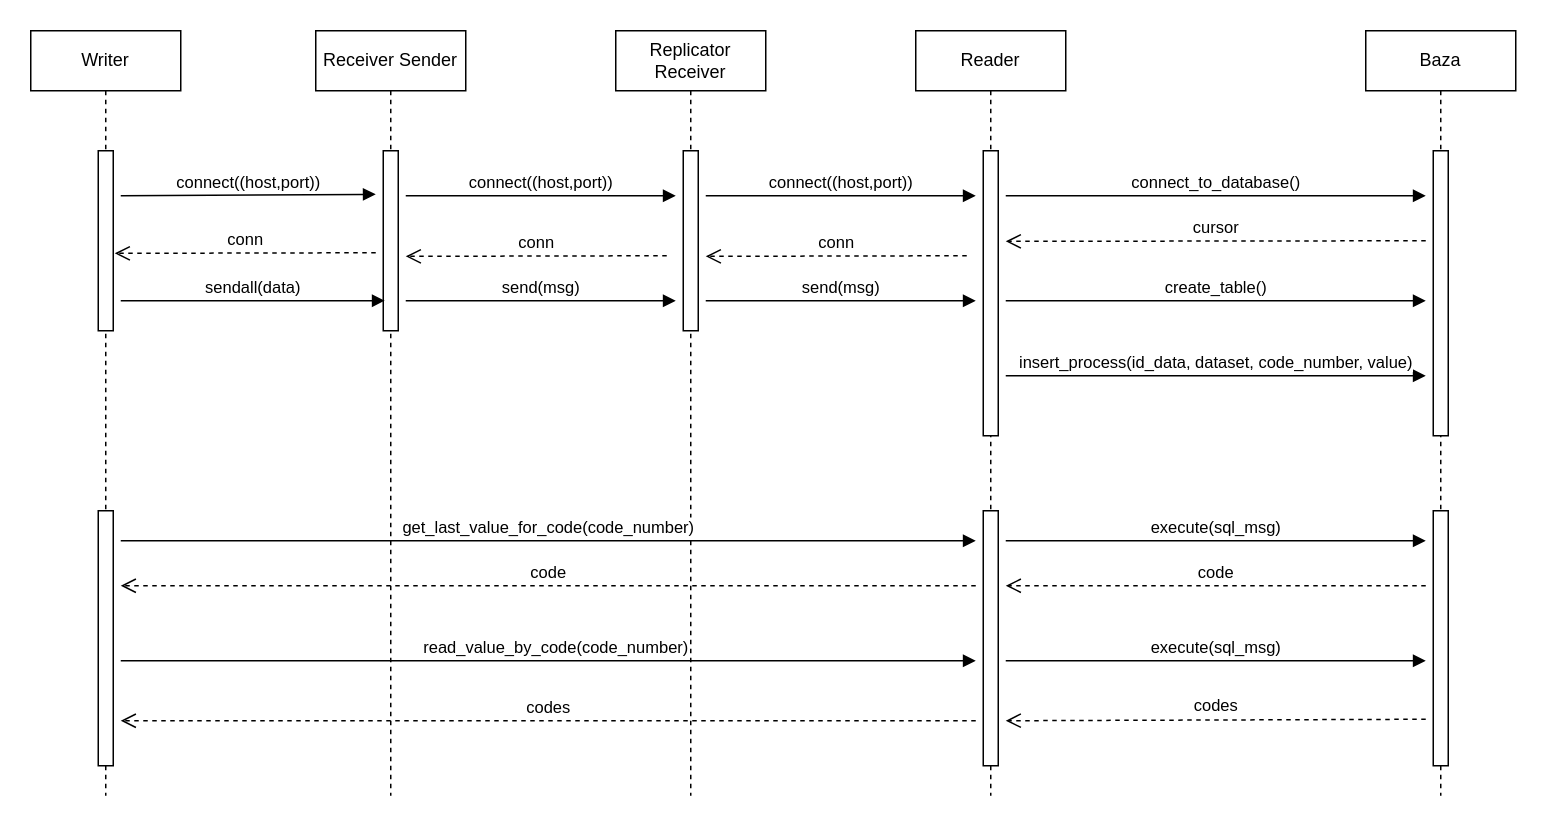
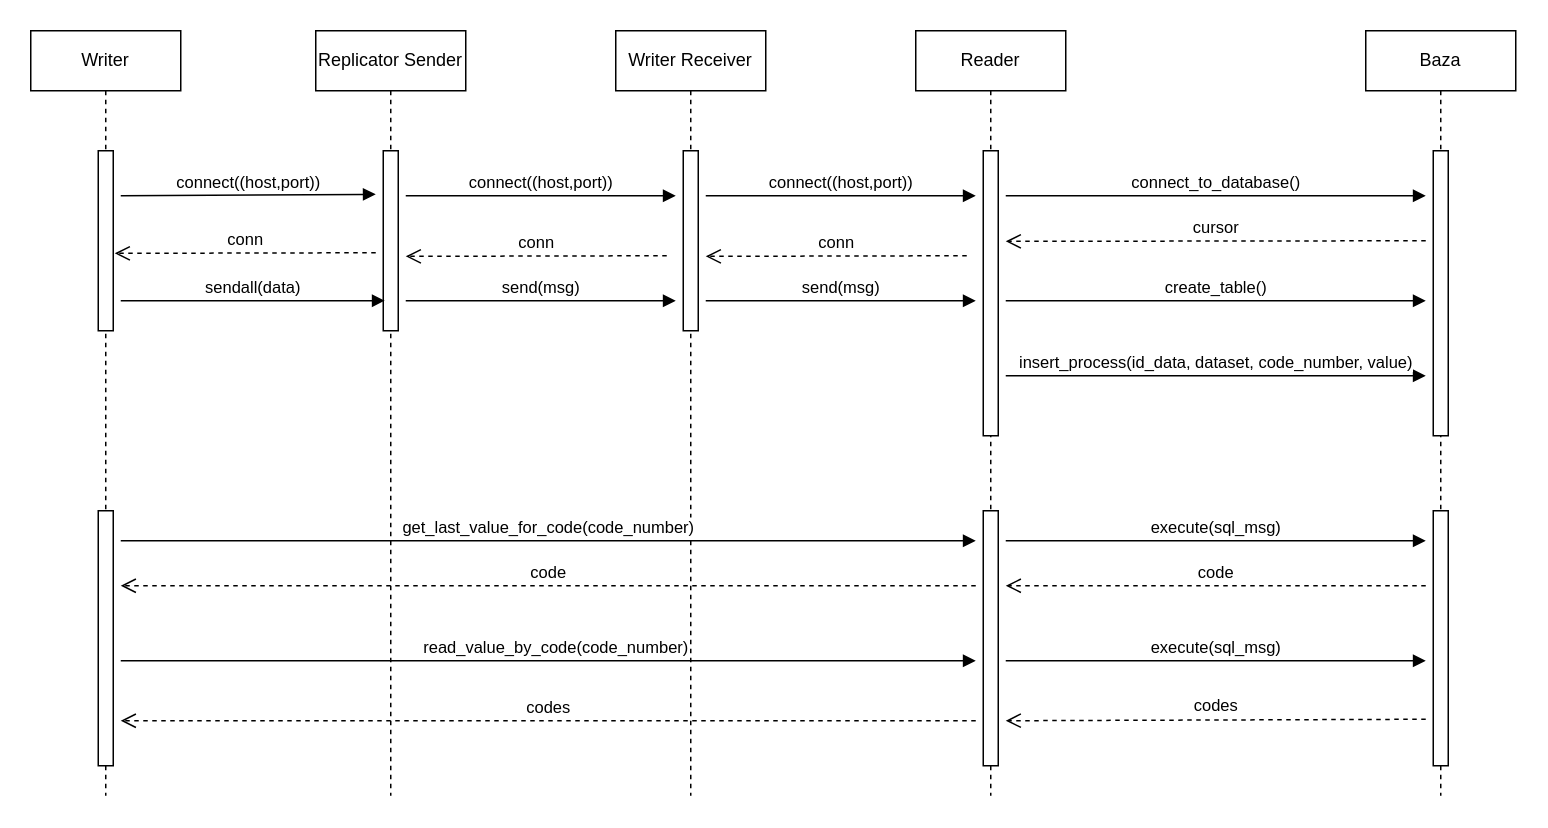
  <mxCell id="0" />
  <mxCell id="1" parent="0" />
  <mxCell id="2" value="connect((host,port))" style="html=1;verticalAlign=bottom;endArrow=block;rounded=0;entryX=-0.5;entryY=0.242;entryDx=0;entryDy=0;entryPerimeter=0;" edge="1" parent="1" target="7"><mxGeometry width="80" relative="1" as="geometry"><mxPoint x="80" y="130" as="sourcePoint" /><mxPoint x="250" y="130" as="targetPoint" /></mxGeometry></mxCell>
  <mxCell id="3" value="Writer" style="shape=umlLifeline;perimeter=lifelinePerimeter;whiteSpace=wrap;html=1;container=1;collapsible=0;recursiveResize=0;outlineConnect=0;" vertex="1" parent="1"><mxGeometry x="20" y="20" width="100" height="510" as="geometry" /></mxCell>
  <mxCell id="4" value="" style="html=1;points=[];perimeter=orthogonalPerimeter;" vertex="1" parent="3"><mxGeometry x="45" y="80" width="10" height="120" as="geometry" /></mxCell>
  <mxCell id="5" value="" style="html=1;points=[];perimeter=orthogonalPerimeter;" vertex="1" parent="3"><mxGeometry x="45" y="320" width="10" height="170" as="geometry" /></mxCell>
- <mxCell id="6" value="Receiver Sender" style="shape=umlLifeline;perimeter=lifelinePerimeter;whiteSpace=wrap;html=1;container=1;collapsible=0;recursiveResize=0;outlineConnect=0;" vertex="1" parent="1"><mxGeometry x="210" y="20" width="100" height="510" as="geometry" /></mxCell>
+ <mxCell id="6" value="Replicator Sender" style="shape=umlLifeline;perimeter=lifelinePerimeter;whiteSpace=wrap;html=1;container=1;collapsible=0;recursiveResize=0;outlineConnect=0;" vertex="1" parent="1"><mxGeometry x="210" y="20" width="100" height="510" as="geometry" /></mxCell>
  <mxCell id="7" value="" style="html=1;points=[];perimeter=orthogonalPerimeter;" vertex="1" parent="6"><mxGeometry x="45" y="80" width="10" height="120" as="geometry" /></mxCell>
- <mxCell id="8" value="Replicator Receiver" style="shape=umlLifeline;perimeter=lifelinePerimeter;whiteSpace=wrap;html=1;container=1;collapsible=0;recursiveResize=0;outlineConnect=0;" vertex="1" parent="1"><mxGeometry x="410" y="20" width="100" height="510" as="geometry" /></mxCell>
+ <mxCell id="8" value="Writer Receiver" style="shape=umlLifeline;perimeter=lifelinePerimeter;whiteSpace=wrap;html=1;container=1;collapsible=0;recursiveResize=0;outlineConnect=0;" vertex="1" parent="1"><mxGeometry x="410" y="20" width="100" height="510" as="geometry" /></mxCell>
  <mxCell id="9" value="" style="html=1;points=[];perimeter=orthogonalPerimeter;" vertex="1" parent="8"><mxGeometry x="45" y="80" width="10" height="120" as="geometry" /></mxCell>
  <mxCell id="10" value="get_last_value_for_code(code_number)" style="html=1;verticalAlign=bottom;endArrow=block;rounded=0;" edge="1" parent="8"><mxGeometry width="80" relative="1" as="geometry"><mxPoint x="-330" y="340" as="sourcePoint" /><mxPoint x="240" y="340" as="targetPoint" /><Array as="points" /></mxGeometry></mxCell>
  <mxCell id="11" value="codes" style="html=1;verticalAlign=bottom;endArrow=open;dashed=1;endSize=8;rounded=0;" edge="1" parent="8"><mxGeometry relative="1" as="geometry"><mxPoint x="240" y="460" as="sourcePoint" /><mxPoint x="-330" y="460" as="targetPoint" /></mxGeometry></mxCell>
  <mxCell id="12" value="Reader" style="shape=umlLifeline;perimeter=lifelinePerimeter;whiteSpace=wrap;html=1;container=1;collapsible=0;recursiveResize=0;outlineConnect=0;" vertex="1" parent="1"><mxGeometry x="610" y="20" width="100" height="510" as="geometry" /></mxCell>
  <mxCell id="13" value="" style="html=1;points=[];perimeter=orthogonalPerimeter;" vertex="1" parent="12"><mxGeometry x="45" y="80" width="10" height="190" as="geometry" /></mxCell>
  <mxCell id="14" value="" style="html=1;points=[];perimeter=orthogonalPerimeter;" vertex="1" parent="12"><mxGeometry x="45" y="320" width="10" height="170" as="geometry" /></mxCell>
  <mxCell id="15" value="execute(sql_msg)" style="html=1;verticalAlign=bottom;endArrow=block;rounded=0;" edge="1" parent="12"><mxGeometry width="80" relative="1" as="geometry"><mxPoint x="60" y="340.04" as="sourcePoint" /><mxPoint x="340" y="340" as="targetPoint" /><Array as="points"><mxPoint x="150" y="340.04" /></Array></mxGeometry></mxCell>
  <mxCell id="16" value="Baza" style="shape=umlLifeline;perimeter=lifelinePerimeter;whiteSpace=wrap;html=1;container=1;collapsible=0;recursiveResize=0;outlineConnect=0;" vertex="1" parent="1"><mxGeometry x="910" y="20" width="100" height="510" as="geometry" /></mxCell>
  <mxCell id="17" value="" style="html=1;points=[];perimeter=orthogonalPerimeter;" vertex="1" parent="16"><mxGeometry x="45" y="80" width="10" height="190" as="geometry" /></mxCell>
  <mxCell id="18" value="" style="html=1;points=[];perimeter=orthogonalPerimeter;" vertex="1" parent="16"><mxGeometry x="45" y="320" width="10" height="170" as="geometry" /></mxCell>
  <mxCell id="19" value="conn" style="html=1;verticalAlign=bottom;endArrow=open;dashed=1;endSize=8;rounded=0;entryX=1.1;entryY=0.57;entryDx=0;entryDy=0;entryPerimeter=0;" edge="1" parent="1" target="4"><mxGeometry relative="1" as="geometry"><mxPoint x="250" y="168" as="sourcePoint" /><mxPoint x="110" y="160" as="targetPoint" /></mxGeometry></mxCell>
  <mxCell id="20" value="sendall(data)" style="html=1;verticalAlign=bottom;endArrow=block;rounded=0;entryX=0.1;entryY=0.833;entryDx=0;entryDy=0;entryPerimeter=0;" edge="1" parent="1" target="7"><mxGeometry width="80" relative="1" as="geometry"><mxPoint x="80" y="200" as="sourcePoint" /><mxPoint x="250" y="200" as="targetPoint" /></mxGeometry></mxCell>
  <mxCell id="21" value="connect((host,port))" style="html=1;verticalAlign=bottom;endArrow=block;rounded=0;exitX=1.1;exitY=0.24;exitDx=0;exitDy=0;exitPerimeter=0;" edge="1" parent="1"><mxGeometry width="80" relative="1" as="geometry"><mxPoint x="270" y="130" as="sourcePoint" /><mxPoint x="450" y="130" as="targetPoint" /></mxGeometry></mxCell>
  <mxCell id="22" value="conn" style="html=1;verticalAlign=bottom;endArrow=open;dashed=1;endSize=8;rounded=0;entryX=1.1;entryY=0.57;entryDx=0;entryDy=0;entryPerimeter=0;" edge="1" parent="1"><mxGeometry relative="1" as="geometry"><mxPoint x="444" y="170" as="sourcePoint" /><mxPoint x="270" y="170.4" as="targetPoint" /></mxGeometry></mxCell>
  <mxCell id="23" value="send(msg)" style="html=1;verticalAlign=bottom;endArrow=block;rounded=0;" edge="1" parent="1"><mxGeometry width="80" relative="1" as="geometry"><mxPoint x="270" y="200.04" as="sourcePoint" /><mxPoint x="450" y="200" as="targetPoint" /><Array as="points" /></mxGeometry></mxCell>
  <mxCell id="24" value="connect((host,port))" style="html=1;verticalAlign=bottom;endArrow=block;rounded=0;exitX=1.1;exitY=0.24;exitDx=0;exitDy=0;exitPerimeter=0;" edge="1" parent="1"><mxGeometry width="80" relative="1" as="geometry"><mxPoint x="470" y="130" as="sourcePoint" /><mxPoint x="650" y="130" as="targetPoint" /></mxGeometry></mxCell>
  <mxCell id="25" value="conn" style="html=1;verticalAlign=bottom;endArrow=open;dashed=1;endSize=8;rounded=0;entryX=1.1;entryY=0.57;entryDx=0;entryDy=0;entryPerimeter=0;" edge="1" parent="1"><mxGeometry relative="1" as="geometry"><mxPoint x="644" y="170" as="sourcePoint" /><mxPoint x="470" y="170.4" as="targetPoint" /></mxGeometry></mxCell>
  <mxCell id="26" value="send(msg)" style="html=1;verticalAlign=bottom;endArrow=block;rounded=0;" edge="1" parent="1"><mxGeometry width="80" relative="1" as="geometry"><mxPoint x="470" y="200.04" as="sourcePoint" /><mxPoint x="650" y="200" as="targetPoint" /><Array as="points" /></mxGeometry></mxCell>
  <mxCell id="27" value="connect_to_database()" style="html=1;verticalAlign=bottom;endArrow=block;rounded=0;exitX=1.1;exitY=0.24;exitDx=0;exitDy=0;exitPerimeter=0;" edge="1" parent="1"><mxGeometry width="80" relative="1" as="geometry"><mxPoint x="670" y="130" as="sourcePoint" /><mxPoint x="950" y="130" as="targetPoint" /></mxGeometry></mxCell>
  <mxCell id="28" value="cursor" style="html=1;verticalAlign=bottom;endArrow=open;dashed=1;endSize=8;rounded=0;entryX=1.1;entryY=0.57;entryDx=0;entryDy=0;entryPerimeter=0;" edge="1" parent="1"><mxGeometry relative="1" as="geometry"><mxPoint x="950" y="160" as="sourcePoint" /><mxPoint x="670" y="160.4" as="targetPoint" /></mxGeometry></mxCell>
  <mxCell id="29" value="create_table()" style="html=1;verticalAlign=bottom;endArrow=block;rounded=0;" edge="1" parent="1"><mxGeometry width="80" relative="1" as="geometry"><mxPoint x="670" y="200.04" as="sourcePoint" /><mxPoint x="950" y="200" as="targetPoint" /><Array as="points" /></mxGeometry></mxCell>
  <mxCell id="30" value="insert_process(id_data, dataset, code_number, value)" style="html=1;verticalAlign=bottom;endArrow=block;rounded=0;" edge="1" parent="1"><mxGeometry width="80" relative="1" as="geometry"><mxPoint x="670" y="250.04" as="sourcePoint" /><mxPoint x="950" y="250" as="targetPoint" /><Array as="points" /><mxPoint as="offset" /></mxGeometry></mxCell>
  <mxCell id="31" value="read_value_by_code(code_number)" style="html=1;verticalAlign=bottom;endArrow=block;rounded=0;" edge="1" parent="1"><mxGeometry x="0.018" width="80" relative="1" as="geometry"><mxPoint x="80" y="440" as="sourcePoint" /><mxPoint x="650" y="440" as="targetPoint" /><Array as="points" /><mxPoint as="offset" /></mxGeometry></mxCell>
  <mxCell id="32" value="execute(sql_msg)" style="html=1;verticalAlign=bottom;endArrow=block;rounded=0;" edge="1" parent="1"><mxGeometry width="80" relative="1" as="geometry"><mxPoint x="670" y="440.04" as="sourcePoint" /><mxPoint x="950" y="440" as="targetPoint" /><Array as="points"><mxPoint x="760" y="440.04" /></Array></mxGeometry></mxCell>
  <mxCell id="33" value="code" style="html=1;verticalAlign=bottom;endArrow=open;dashed=1;endSize=8;rounded=0;" edge="1" parent="1"><mxGeometry relative="1" as="geometry"><mxPoint x="650" y="390" as="sourcePoint" /><mxPoint x="80" y="390" as="targetPoint" /></mxGeometry></mxCell>
  <mxCell id="34" value="code" style="html=1;verticalAlign=bottom;endArrow=open;dashed=1;endSize=8;rounded=0;" edge="1" parent="1"><mxGeometry relative="1" as="geometry"><mxPoint x="950" y="390" as="sourcePoint" /><mxPoint x="670" y="390" as="targetPoint" /></mxGeometry></mxCell>
  <mxCell id="35" value="codes" style="html=1;verticalAlign=bottom;endArrow=open;dashed=1;endSize=8;rounded=0;" edge="1" parent="1"><mxGeometry relative="1" as="geometry"><mxPoint x="950" y="479" as="sourcePoint" /><mxPoint x="670" y="480" as="targetPoint" /></mxGeometry></mxCell>
